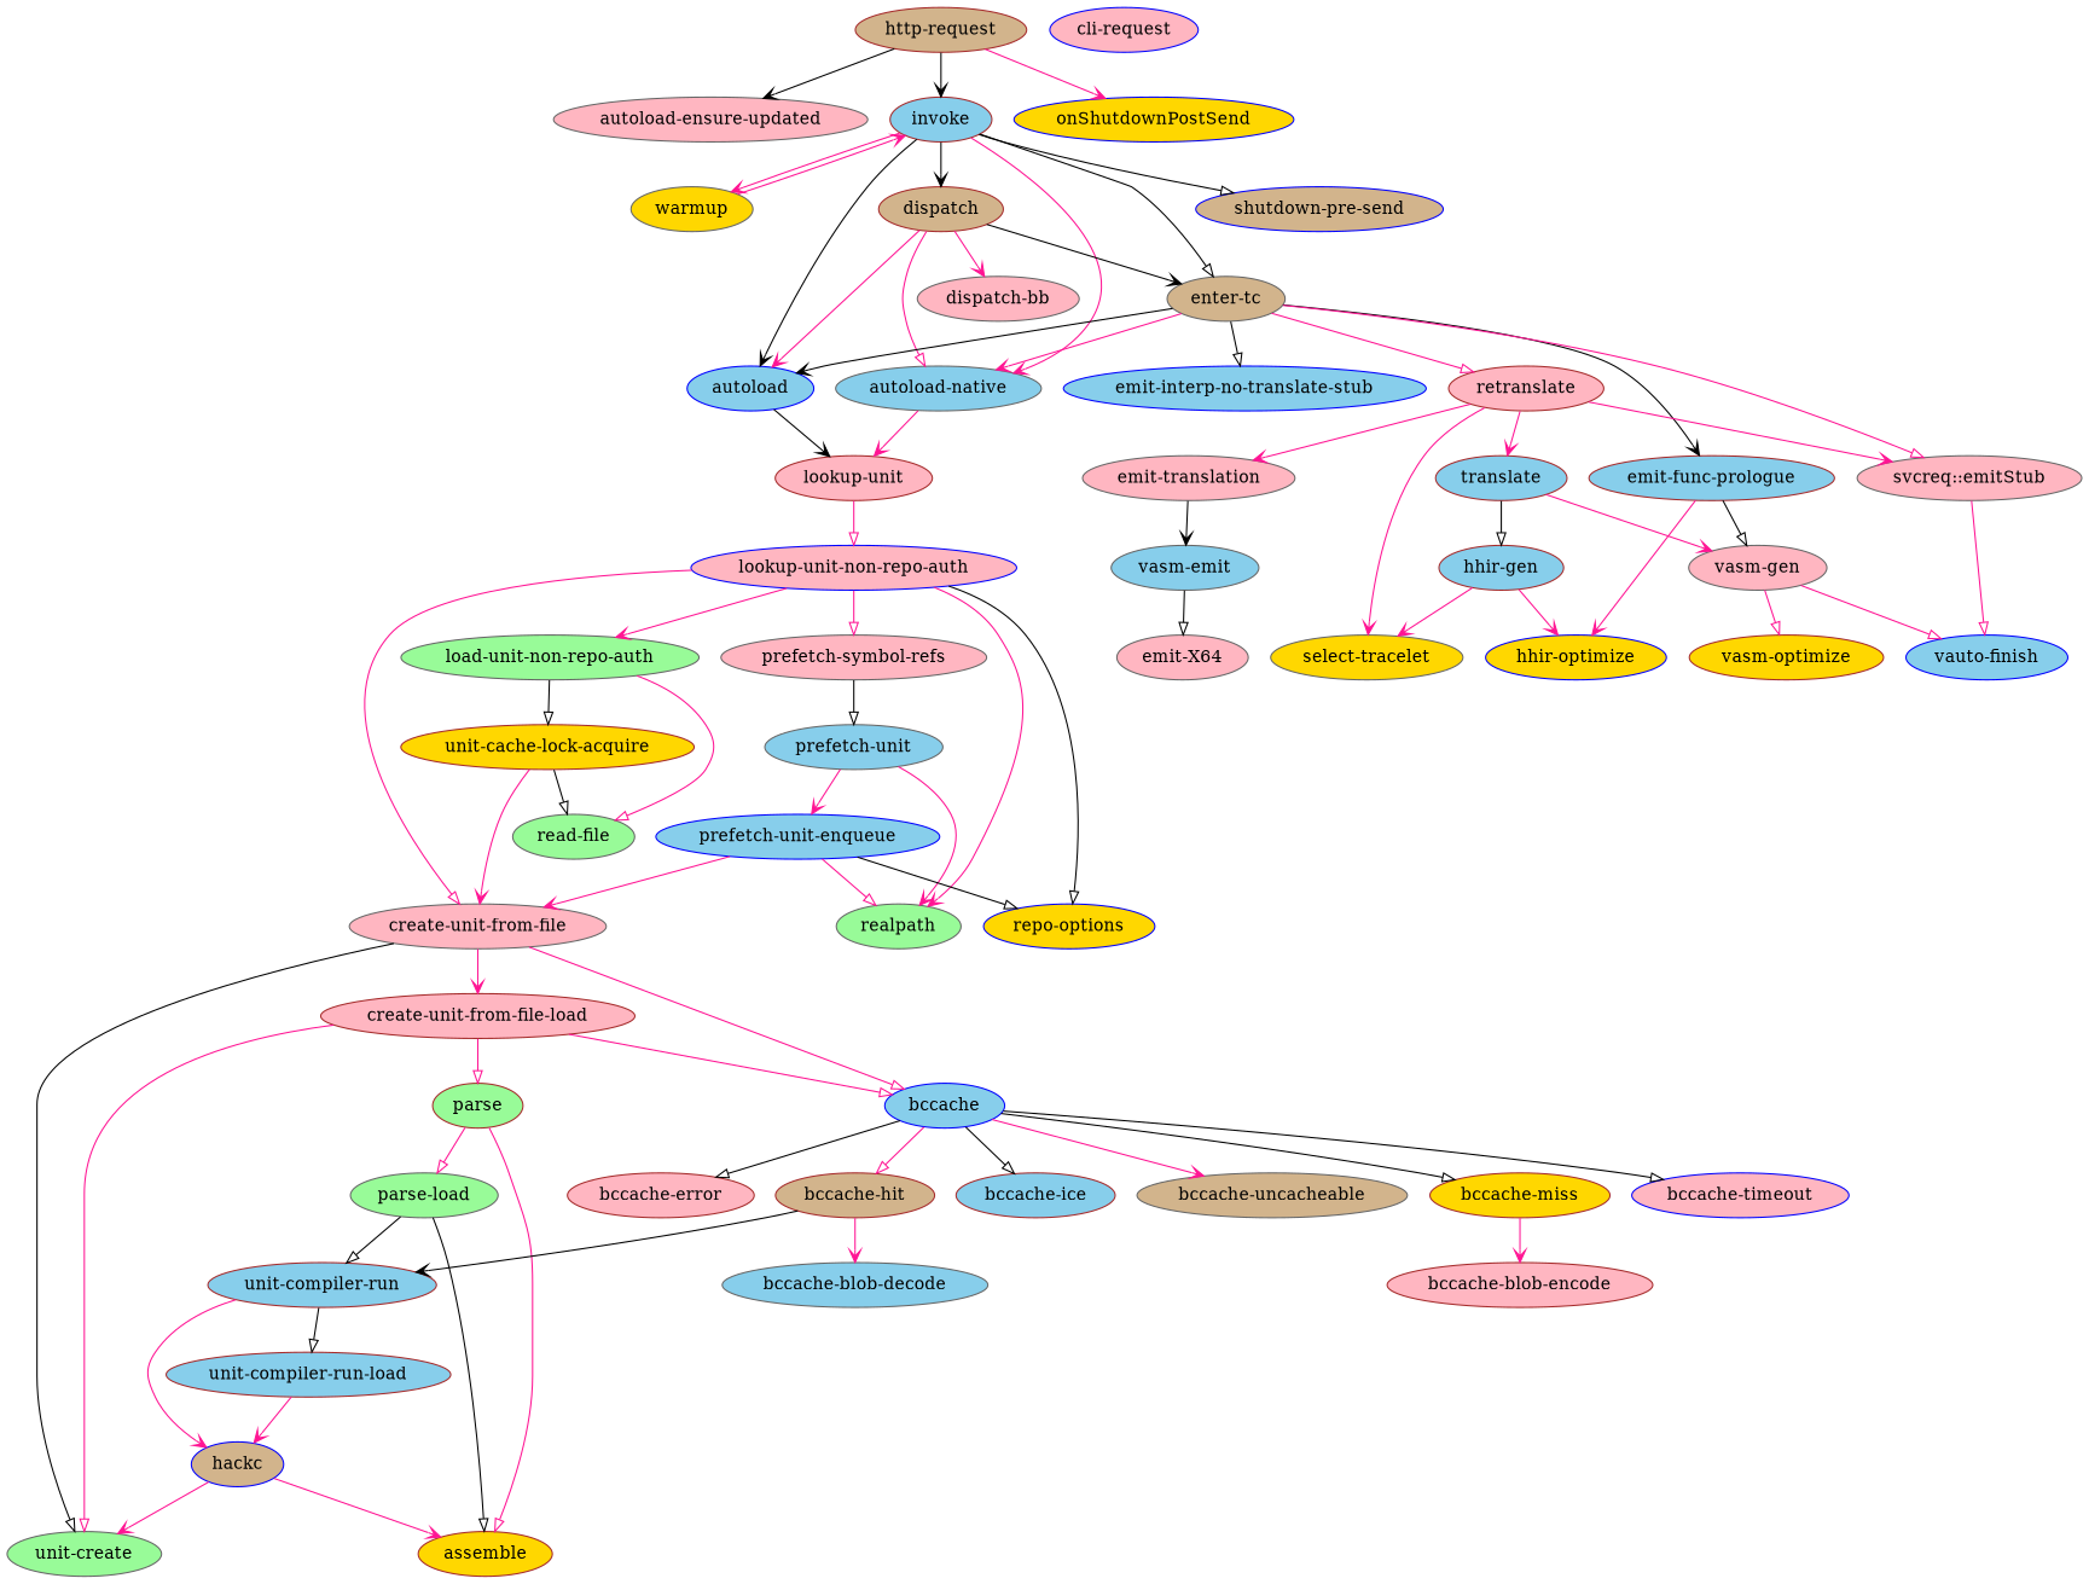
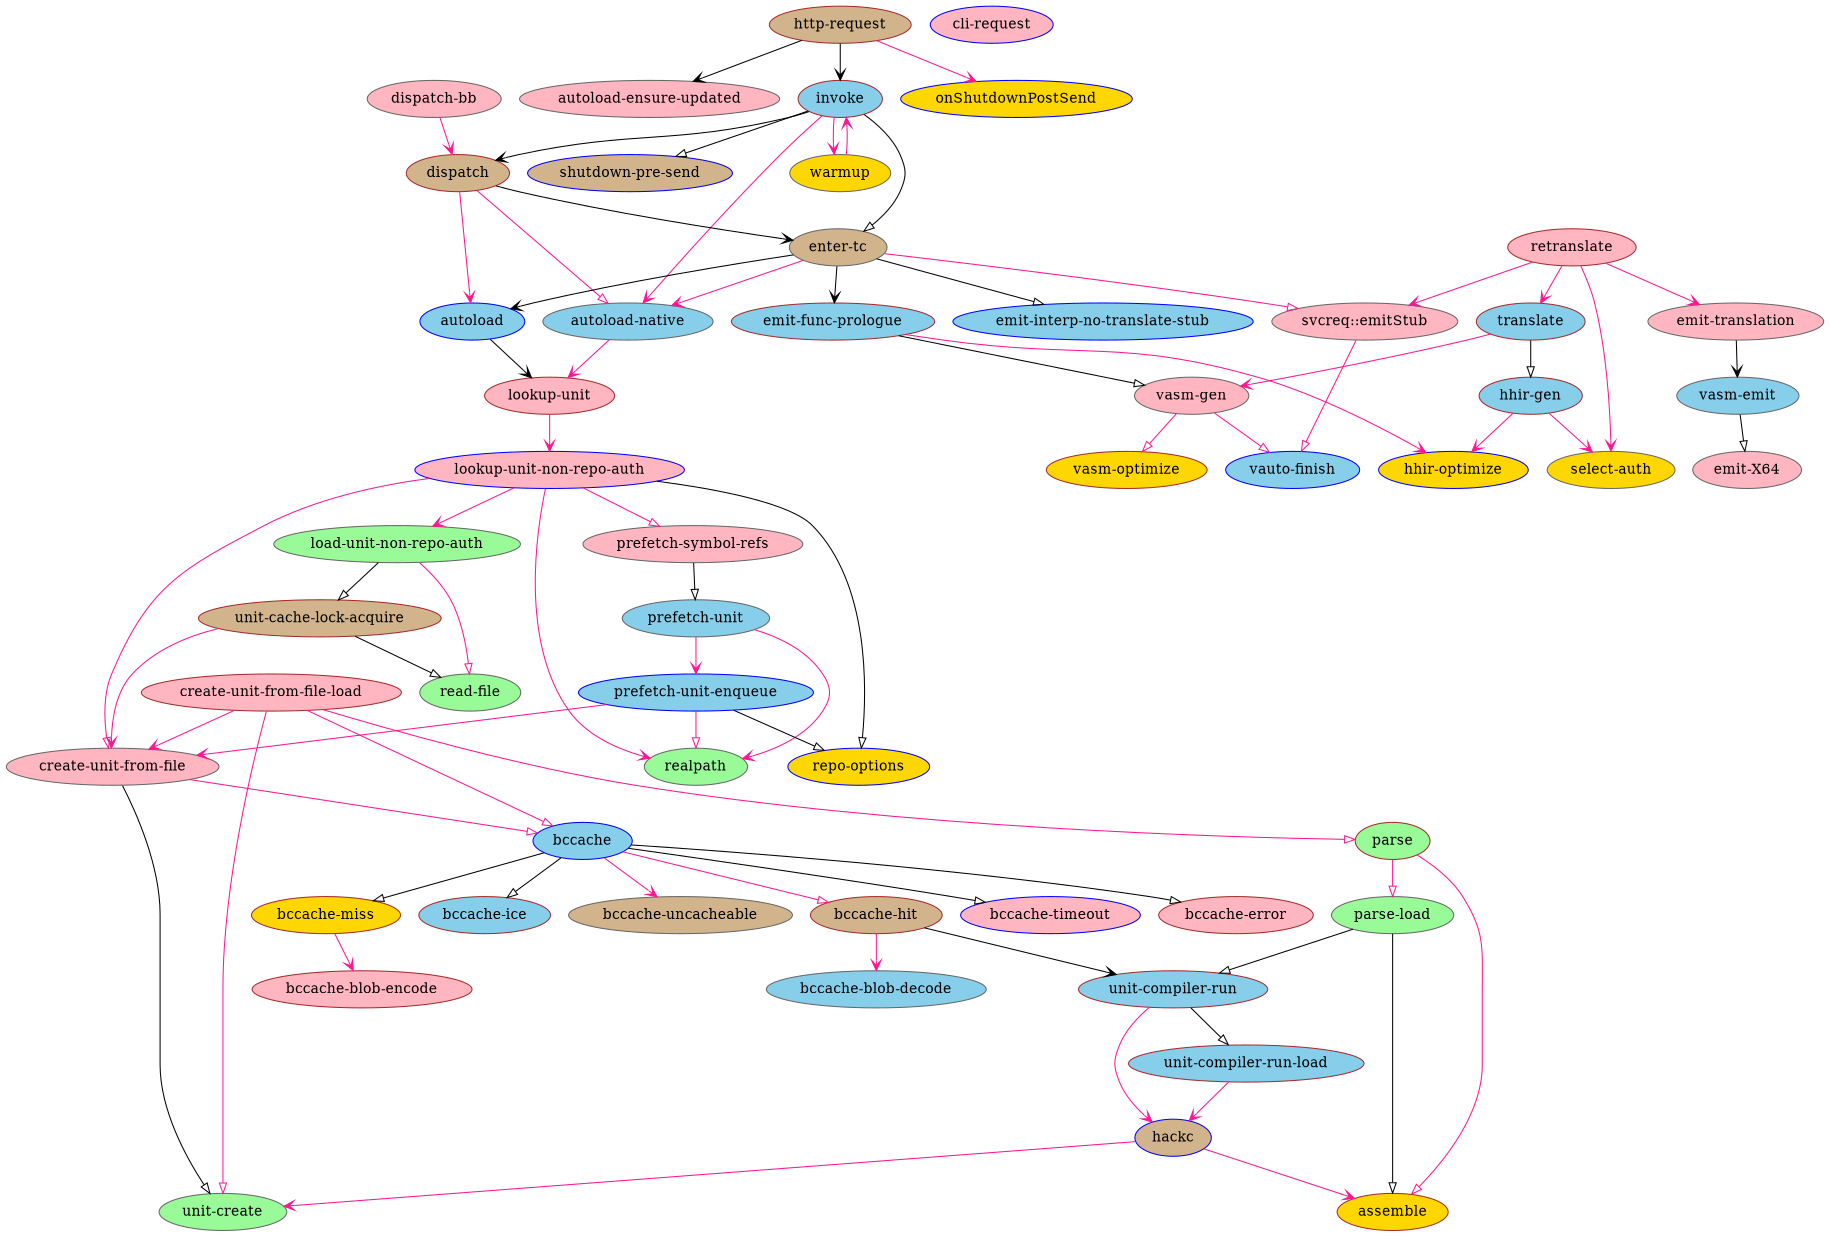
  digraph {
    node [color=gray40 fillcolor=lightpink style=filled]
    edge [arrowhead=vee color=deeppink]
    "http-request" [color=brown fillcolor=tan]
    "autoload-ensure-updated"
    invoke [color=brown fillcolor=skyblue]
    onShutdownPostSend [color=blue fillcolor=gold]
    warmup [fillcolor=gold]
    dispatch [color=brown fillcolor=tan]
    "enter-tc" [fillcolor=tan]
    "shutdown-pre-send" [color=blue fillcolor=tan]
    autoload [color=blue fillcolor=skyblue]
    "autoload-native" [fillcolor=skyblue]
    "dispatch-bb"
    "emit-interp-no-translate-stub" [color=blue fillcolor=skyblue]
    retranslate [color=brown]
    "emit-func-prologue" [color=brown fillcolor=skyblue]
    "svcreq::emitStub"
    "lookup-unit" [color=brown]
    "cli-request" [color=blue]
-   "select-tracelet" [fillcolor=gold]
+   "select-tracelet" [fillcolor=gold label="select-auth"]
    translate [color=brown fillcolor=skyblue]
    "emit-translation"
    "hhir-optimize" [color=blue fillcolor=gold]
    "vasm-gen"
    "vauto-finish" [color=blue fillcolor=skyblue]
    "lookup-unit-non-repo-auth" [color=blue]
    "hhir-gen" [color=brown fillcolor=skyblue]
    "vasm-emit" [fillcolor=skyblue]
    "vasm-optimize" [color=brown fillcolor=gold]
    "emit-X64"
    "create-unit-from-file"
    "load-unit-non-repo-auth" [fillcolor=palegreen]
    "prefetch-symbol-refs"
    realpath [fillcolor=palegreen]
    "repo-options" [color=blue fillcolor=gold]
    "create-unit-from-file-load" [color=brown]
    bccache [color=blue fillcolor=skyblue]
    "unit-create" [fillcolor=palegreen]
-   "unit-cache-lock-acquire" [color=brown fillcolor=gold]
+   "unit-cache-lock-acquire" [color=brown fillcolor=tan]
    "read-file" [fillcolor=palegreen]
    "prefetch-unit" [fillcolor=skyblue]
    parse [color=brown fillcolor=palegreen]
    "bccache-uncacheable" [fillcolor=tan]
    "bccache-hit" [color=brown fillcolor=tan]
    "bccache-timeout" [color=blue]
    "bccache-error" [color=brown]
    "bccache-miss" [color=brown fillcolor=gold]
    "bccache-ice" [color=brown fillcolor=skyblue]
    "prefetch-unit-enqueue" [color=blue fillcolor=skyblue]
    assemble [color=brown fillcolor=gold]
    "parse-load" [fillcolor=palegreen]
    "unit-compiler-run" [color=brown fillcolor=skyblue]
    "bccache-blob-decode" [fillcolor=skyblue]
    "bccache-blob-encode" [color=brown]
    "unit-compiler-run-load" [color=brown fillcolor=skyblue]
    hackc [color=blue fillcolor=tan]
    "http-request" -> "autoload-ensure-updated" [color=black]
    "http-request" -> invoke [color=black]
    "http-request" -> onShutdownPostSend
    invoke -> warmup
    invoke -> dispatch [color=black]
    invoke -> "enter-tc" [arrowhead=onormal color=black]
    invoke -> "shutdown-pre-send" [arrowhead=onormal color=black]
-   invoke -> autoload [color=black]
    invoke -> "autoload-native"
    warmup -> invoke
    dispatch -> "enter-tc" [color=black]
    dispatch -> autoload
    dispatch -> "autoload-native" [arrowhead=onormal]
-   dispatch -> "dispatch-bb"
+   "dispatch-bb" -> dispatch
    "enter-tc" -> autoload [color=black]
    "enter-tc" -> "autoload-native"
    "enter-tc" -> "emit-interp-no-translate-stub" [arrowhead=onormal color=black]
-   "enter-tc" -> retranslate [arrowhead=onormal]
    "enter-tc" -> "emit-func-prologue" [color=black]
    "enter-tc" -> "svcreq::emitStub" [arrowhead=onormal]
    autoload -> "lookup-unit" [color=black]
    "autoload-native" -> "lookup-unit"
    retranslate -> "svcreq::emitStub"
    retranslate -> "select-tracelet"
    retranslate -> translate
    retranslate -> "emit-translation"
    "emit-func-prologue" -> "hhir-optimize"
    "emit-func-prologue" -> "vasm-gen" [arrowhead=onormal color=black]
    "svcreq::emitStub" -> "vauto-finish" [arrowhead=onormal]
-   "lookup-unit" -> "lookup-unit-non-repo-auth" [arrowhead=onormal]
+   "lookup-unit" -> "lookup-unit-non-repo-auth"
    translate -> "vasm-gen"
    translate -> "hhir-gen" [arrowhead=onormal color=black]
    "emit-translation" -> "vasm-emit" [color=black]
    "vasm-gen" -> "vauto-finish" [arrowhead=onormal]
    "vasm-gen" -> "vasm-optimize" [arrowhead=onormal]
    "lookup-unit-non-repo-auth" -> "create-unit-from-file" [arrowhead=onormal]
    "lookup-unit-non-repo-auth" -> "load-unit-non-repo-auth"
    "lookup-unit-non-repo-auth" -> "prefetch-symbol-refs" [arrowhead=onormal]
    "lookup-unit-non-repo-auth" -> realpath
    "lookup-unit-non-repo-auth" -> "repo-options" [arrowhead=onormal color=black]
    "hhir-gen" -> "select-tracelet"
    "hhir-gen" -> "hhir-optimize"
    "vasm-emit" -> "emit-X64" [arrowhead=onormal color=black]
-   "create-unit-from-file" -> "create-unit-from-file-load"
+   "create-unit-from-file-load" -> "create-unit-from-file"
    "create-unit-from-file" -> bccache [arrowhead=onormal]
    "create-unit-from-file" -> "unit-create" [arrowhead=onormal color=black]
    "load-unit-non-repo-auth" -> "unit-cache-lock-acquire" [arrowhead=onormal color=black]
    "load-unit-non-repo-auth" -> "read-file" [arrowhead=onormal]
    "prefetch-symbol-refs" -> "prefetch-unit" [arrowhead=onormal color=black]
    "create-unit-from-file-load" -> bccache [arrowhead=onormal]
    "create-unit-from-file-load" -> "unit-create" [arrowhead=onormal]
    "create-unit-from-file-load" -> parse [arrowhead=onormal]
    bccache -> "bccache-uncacheable"
    bccache -> "bccache-hit" [arrowhead=onormal]
    bccache -> "bccache-timeout" [arrowhead=onormal color=black]
    bccache -> "bccache-error" [arrowhead=onormal color=black]
    bccache -> "bccache-miss" [arrowhead=onormal color=black]
    bccache -> "bccache-ice" [arrowhead=onormal color=black]
    "unit-cache-lock-acquire" -> "create-unit-from-file"
    "unit-cache-lock-acquire" -> "read-file" [arrowhead=onormal color=black]
    "prefetch-unit" -> realpath
    "prefetch-unit" -> "prefetch-unit-enqueue"
    parse -> assemble [arrowhead=onormal]
    parse -> "parse-load" [arrowhead=onormal]
    "bccache-hit" -> "unit-compiler-run" [color=black]
    "bccache-hit" -> "bccache-blob-decode"
    "bccache-miss" -> "bccache-blob-encode"
    "prefetch-unit-enqueue" -> "create-unit-from-file"
    "prefetch-unit-enqueue" -> realpath [arrowhead=onormal]
    "prefetch-unit-enqueue" -> "repo-options" [arrowhead=onormal color=black]
    "parse-load" -> assemble [arrowhead=onormal color=black]
    "parse-load" -> "unit-compiler-run" [arrowhead=onormal color=black]
    "unit-compiler-run" -> "unit-compiler-run-load" [arrowhead=onormal color=black]
    "unit-compiler-run" -> hackc
    "unit-compiler-run-load" -> hackc
    hackc -> "unit-create"
    hackc -> assemble
  }
